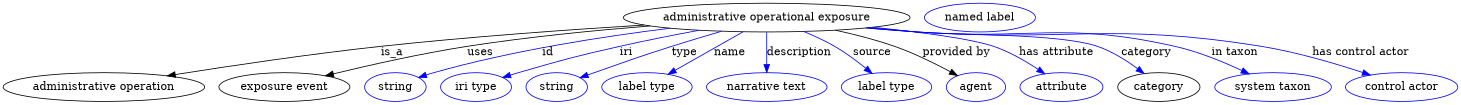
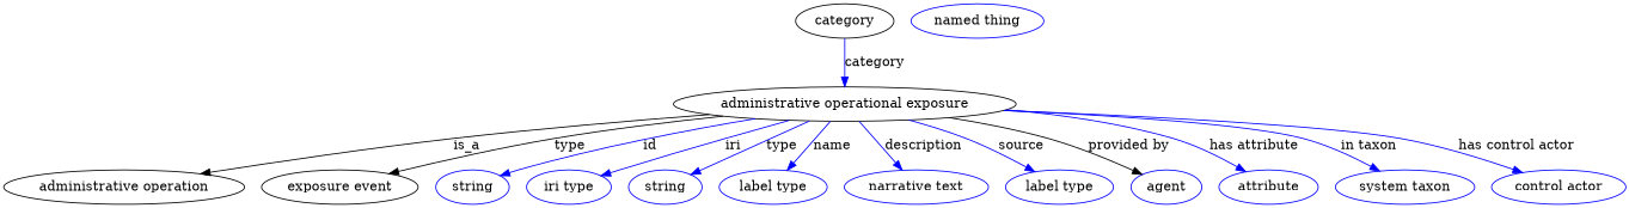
  digraph {
    node [color=blue]
    edge [color=blue style=solid]
    n1 [height=0.5 label="administrative operational exposure" width=4.9829 color=""]
    "administrative operation" [height=0.5 width=3.5025 color=""]
    "exposure event" [height=0.5 width=2.2748 color=""]
    n4 [height=0.5 label=string width=1.0652]
    n5 [height=0.5 label="iri type" width=1.2277]
    n6 [height=0.5 label=string width=1.0652]
    n7 [height=0.5 label="label type" width=1.5707]
    n8 [height=0.5 label="narrative text" width=2.0943]
    n9 [height=0.5 label="label type" width=1.5707]
    n10 [height=0.5 label=agent width=1.0291]
    n11 [height=0.5 label=attribute width=1.4443]
    category [height=0.5 width=1.4263 color=""]
    n13 [height=0.5 label="system taxon" width=2.022]
    n14 [height=0.5 label="control actor" width=1.9498]
-   n15 [height=0.5 label="named label" width=1.9318]
+   n15 [height=0.5 label="named thing" width=1.9318]
    n1 -> "administrative operation" [label=is_a color="" style=""]
-   n1 -> "exposure event" [label=uses color="" style=""]
+   n1 -> "exposure event" [label=type color="" style=""]
    n1 -> n4 [label=id]
    n1 -> n5 [label=iri]
    n1 -> n6 [label=type]
    n1 -> n7 [label=name]
    n1 -> n8 [label=description]
    n1 -> n9 [label=source]
    n1 -> n10 [color=black label="provided by"]
    n1 -> n11 [label="has attribute"]
-   n1 -> category [label=category]
+   category -> n1 [label=category]
    n1 -> n13 [label="in taxon"]
    n1 -> n14 [label="has control actor"]
  }
